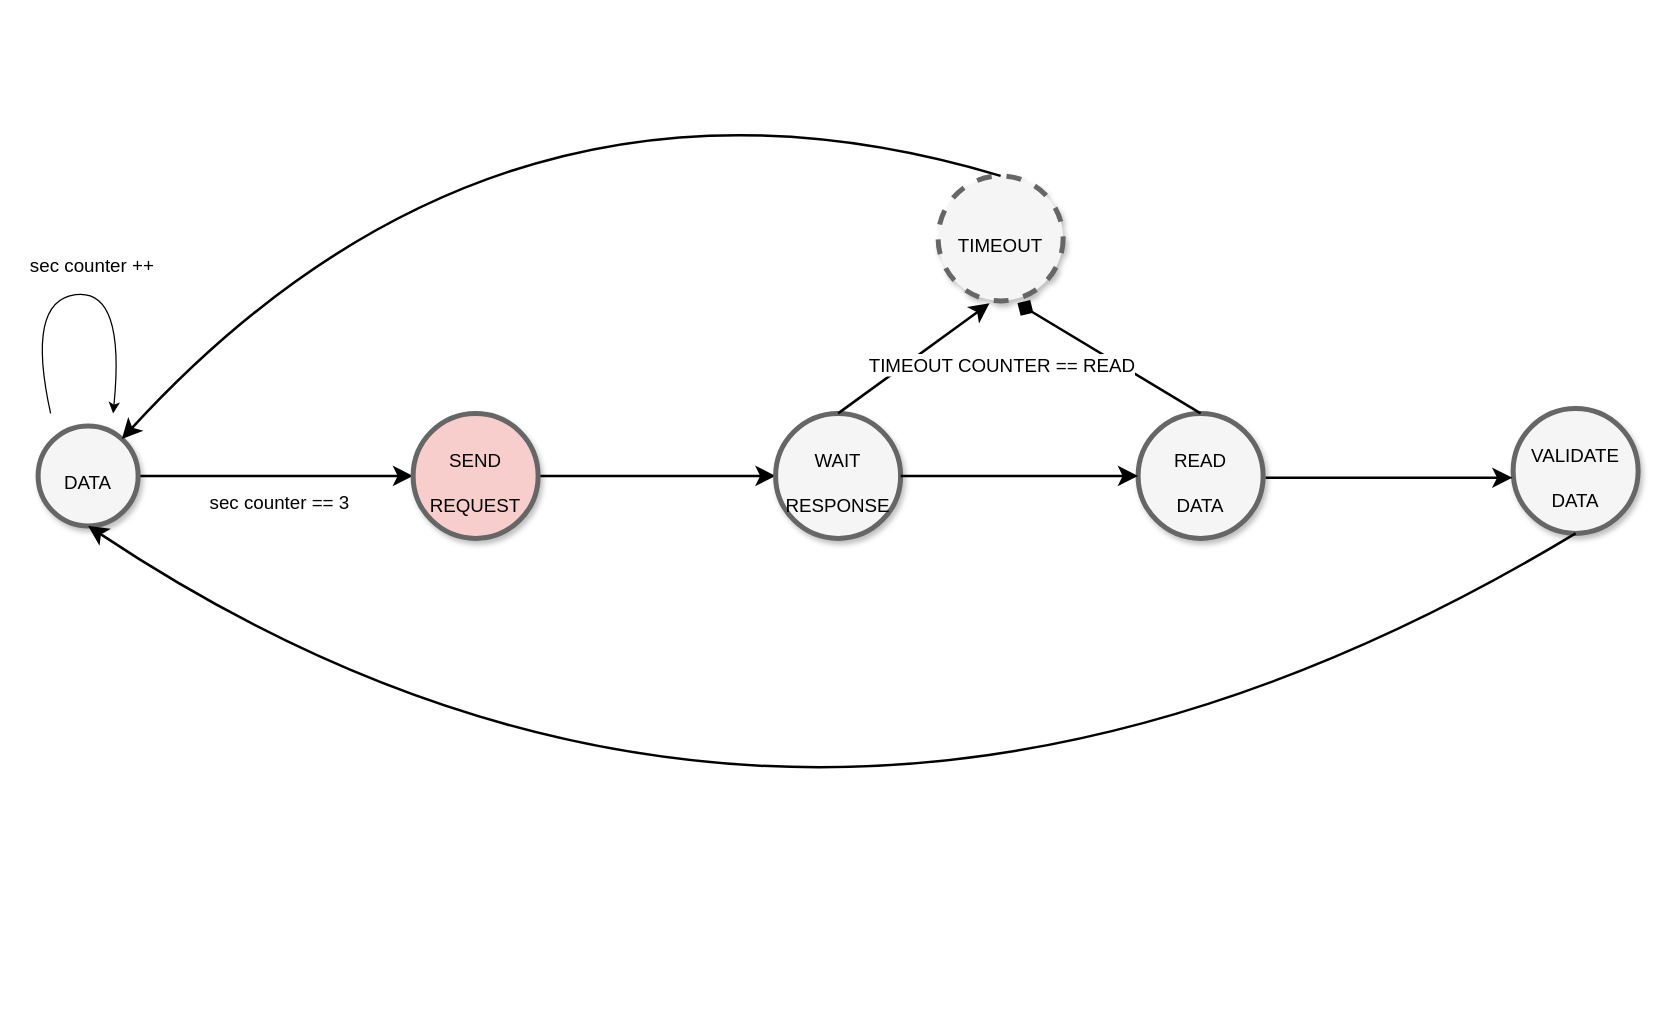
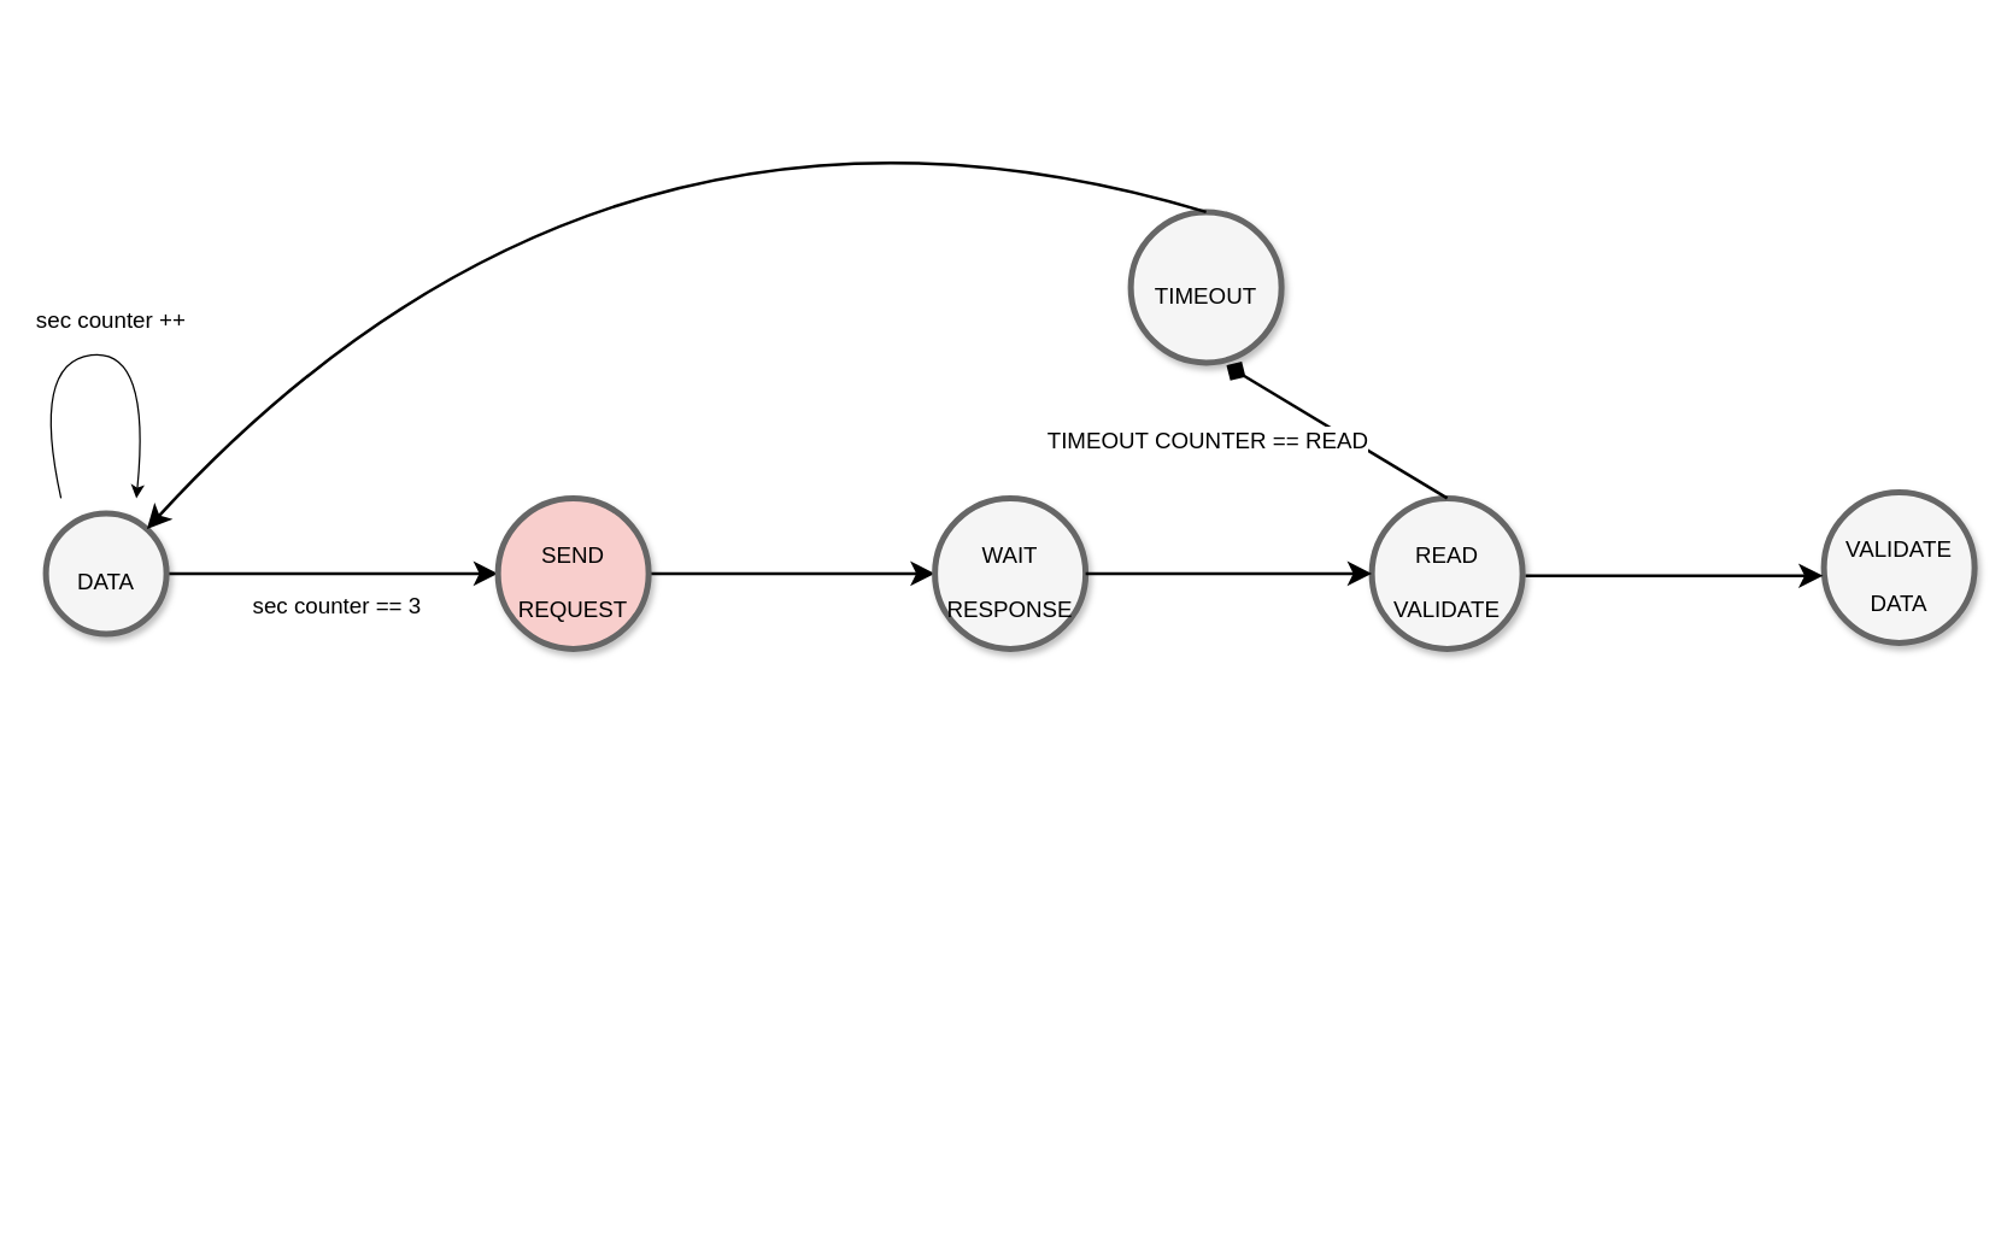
  <mxCell id="0" style=";html=1;" />
  <mxCell id="1" style=";html=1;" parent="0" />
  <mxCell id="2" style="edgeStyle=none;curved=1;html=1;startSize=10;endArrow=classic;endFill=1;endSize=10;strokeColor=#000000;strokeWidth=2;fontSize=12;startArrow=none;startFill=0;" parent="1" source="3" target="7" edge="1"><mxGeometry relative="1" as="geometry" /></mxCell>
  <mxCell id="3" value="&lt;span style=&quot;font-size: 15px;&quot;&gt;DATA&lt;/span&gt;" style="ellipse;whiteSpace=wrap;html=1;rounded=0;shadow=1;strokeColor=#666666;strokeWidth=4;fontSize=30;align=center;fillColor=#f5f5f5;" parent="1" vertex="1"><mxGeometry x="30" y="340" width="80" height="80" as="geometry" /></mxCell>
  <mxCell id="4" style="edgeStyle=none;curved=1;html=1;startSize=10;endFill=1;endSize=10;strokeWidth=2;fontSize=12;startArrow=none;startFill=0;" parent="1" source="7" edge="1"><mxGeometry relative="1" as="geometry"><mxPoint x="620" y="380" as="targetPoint" /></mxGeometry></mxCell>
  <mxCell id="5" value="&lt;span style=&quot;font-size: 15px;&quot;&gt;sec counter == 3&lt;/span&gt;" style="edgeLabel;html=1;align=center;verticalAlign=middle;resizable=0;points=[];" vertex="1" connectable="0" parent="4"><mxGeometry x="-0.207" relative="1" as="geometry"><mxPoint x="-283" y="20" as="offset" /></mxGeometry></mxCell>
  <mxCell id="6" value="&lt;span style=&quot;font-size: 15px;&quot;&gt;sec counter ++&lt;/span&gt;" style="edgeLabel;html=1;align=center;verticalAlign=middle;resizable=0;points=[];" vertex="1" connectable="0" parent="4"><mxGeometry x="-0.207" relative="1" as="geometry"><mxPoint x="-433" y="-170" as="offset" /></mxGeometry></mxCell>
  <mxCell id="7" value="&lt;span style=&quot;font-size: 15px;&quot;&gt;SEND&lt;/span&gt;&lt;div&gt;&lt;span style=&quot;font-size: 15px;&quot;&gt;REQUEST&lt;/span&gt;&lt;/div&gt;" style="ellipse;whiteSpace=wrap;html=1;rounded=0;shadow=1;strokeColor=#666666;strokeWidth=4;fontSize=30;align=center;fillColor=#f8cecc;" parent="1" vertex="1"><mxGeometry x="330" y="330" width="100" height="100" as="geometry" /></mxCell>
  <mxCell id="8" value="" style="curved=1;endArrow=classic;html=1;rounded=0;" edge="1" parent="1"><mxGeometry width="50" height="50" relative="1" as="geometry"><mxPoint x="40" y="330" as="sourcePoint" /><mxPoint x="90" y="330" as="targetPoint" /><Array as="points"><mxPoint x="20" y="240" /><mxPoint x="100" y="230" /></Array></mxGeometry></mxCell>
  <mxCell id="9" value="&lt;span style=&quot;font-size: 15px;&quot;&gt;WAIT&lt;/span&gt;&lt;div&gt;&lt;span style=&quot;font-size: 15px;&quot;&gt;RESPONSE&lt;/span&gt;&lt;/div&gt;" style="ellipse;whiteSpace=wrap;html=1;rounded=0;shadow=1;strokeColor=#666666;strokeWidth=4;fontSize=30;align=center;fillColor=#f5f5f5;" vertex="1" parent="1"><mxGeometry x="620" y="330" width="100" height="100" as="geometry" /></mxCell>
- <mxCell id="10" value="&lt;span style=&quot;font-size: 15px;&quot;&gt;READ&lt;/span&gt;&lt;div&gt;&lt;span style=&quot;font-size: 15px;&quot;&gt;DATA&lt;/span&gt;&lt;/div&gt;" style="ellipse;whiteSpace=wrap;html=1;rounded=0;shadow=1;strokeColor=#666666;strokeWidth=4;fontSize=30;align=center;fillColor=#f5f5f5;" vertex="1" parent="1"><mxGeometry x="910" y="330" width="100" height="100" as="geometry" /></mxCell>
+ <mxCell id="10" value="&lt;span style=&quot;font-size: 15px;&quot;&gt;READ&lt;/span&gt;&lt;div&gt;&lt;span style=&quot;font-size: 15px;&quot;&gt;VALIDATE&lt;/span&gt;&lt;/div&gt;" style="ellipse;whiteSpace=wrap;html=1;rounded=0;shadow=1;strokeColor=#666666;strokeWidth=4;fontSize=30;align=center;fillColor=#f5f5f5;" vertex="1" parent="1"><mxGeometry x="910" y="330" width="100" height="100" as="geometry" /></mxCell>
  <mxCell id="11" value="&lt;span style=&quot;font-size: 15px;&quot;&gt;VALIDATE DATA&lt;/span&gt;" style="ellipse;whiteSpace=wrap;html=1;rounded=0;shadow=1;strokeColor=#666666;strokeWidth=4;fontSize=30;align=center;fillColor=#f5f5f5;" vertex="1" parent="1"><mxGeometry x="1210" y="326" width="100" height="100" as="geometry" /></mxCell>
  <mxCell id="12" style="edgeStyle=none;curved=1;html=1;startSize=10;endFill=1;endSize=10;strokeWidth=2;fontSize=12;startArrow=none;startFill=0;" edge="1" parent="1"><mxGeometry relative="1" as="geometry"><mxPoint x="720" y="380" as="sourcePoint" /><mxPoint x="910" y="380" as="targetPoint" /></mxGeometry></mxCell>
  <mxCell id="13" style="edgeStyle=none;curved=1;html=1;startSize=10;endFill=1;endSize=10;strokeWidth=2;fontSize=12;startArrow=none;startFill=0;exitX=1.02;exitY=0.555;exitDx=0;exitDy=0;entryX=-0.005;entryY=0.555;entryDx=0;entryDy=0;exitPerimeter=0;entryPerimeter=0;" edge="1" parent="1" target="11"><mxGeometry relative="1" as="geometry"><mxPoint x="1012" y="381.5" as="sourcePoint" /><mxPoint x="1100" y="526" as="targetPoint" /></mxGeometry></mxCell>
- <mxCell id="14" style="edgeStyle=none;curved=1;html=1;startSize=10;endFill=1;endSize=10;strokeWidth=2;fontSize=12;startArrow=none;startFill=0;exitX=0.5;exitY=1;exitDx=0;exitDy=0;entryX=0.5;entryY=1;entryDx=0;entryDy=0;" edge="1" parent="1" source="11" target="3"><mxGeometry relative="1" as="geometry"><mxPoint x="1012.5" y="529.5" as="sourcePoint" /><mxPoint x="1210.5" y="529.5" as="targetPoint" /><Array as="points"><mxPoint x="640" y="800" /></Array></mxGeometry></mxCell>
- <mxCell id="15" style="edgeStyle=none;curved=1;html=1;startSize=10;endFill=1;endSize=10;strokeWidth=2;fontSize=12;startArrow=none;startFill=0;exitX=0.5;exitY=0;exitDx=0;exitDy=0;entryX=0.412;entryY=1.018;entryDx=0;entryDy=0;entryPerimeter=0;" edge="1" parent="1" source="9" target="17"><mxGeometry relative="1" as="geometry"><mxPoint x="710" y="300" as="sourcePoint" /><mxPoint x="760" y="250" as="targetPoint" /></mxGeometry></mxCell>
  <mxCell id="16" style="edgeStyle=none;curved=1;html=1;startSize=10;endFill=1;endSize=10;strokeWidth=2;fontSize=12;startArrow=none;startFill=0;exitX=0.5;exitY=0;exitDx=0;exitDy=0;entryX=0.635;entryY=1.018;entryDx=0;entryDy=0;entryPerimeter=0;endArrow=diamond;" edge="1" parent="1" source="10" target="17"><mxGeometry relative="1" as="geometry"><mxPoint x="950" y="330" as="sourcePoint" /><mxPoint x="1040" y="250" as="targetPoint" /></mxGeometry></mxCell>
- <mxCell id="17" value="&lt;span style=&quot;font-size: 15px;&quot;&gt;TIMEOUT&lt;/span&gt;" style="ellipse;whiteSpace=wrap;html=1;rounded=0;shadow=1;strokeColor=#666666;strokeWidth=4;fontSize=30;align=center;fillColor=#f5f5f5;dashed=1;" vertex="1" parent="1"><mxGeometry x="750" y="140" width="100" height="100" as="geometry" /></mxCell>
+ <mxCell id="17" value="&lt;span style=&quot;font-size: 15px;&quot;&gt;TIMEOUT&lt;/span&gt;" style="ellipse;whiteSpace=wrap;html=1;rounded=0;shadow=1;strokeColor=#666666;strokeWidth=4;fontSize=30;align=center;fillColor=#f5f5f5;" vertex="1" parent="1"><mxGeometry x="750" y="140" width="100" height="100" as="geometry" /></mxCell>
  <mxCell id="18" value="&lt;span style=&quot;font-size: 15px;&quot;&gt;TIMEOUT COUNTER == READ&lt;/span&gt;" style="edgeLabel;html=1;align=center;verticalAlign=middle;resizable=0;points=[];" vertex="1" connectable="0" parent="1"><mxGeometry x="800.004" y="290" as="geometry" /></mxCell>
  <mxCell id="19" style="edgeStyle=none;curved=1;html=1;startSize=10;endFill=1;endSize=10;strokeWidth=2;fontSize=12;startArrow=none;startFill=0;exitX=0.5;exitY=0;exitDx=0;exitDy=0;" edge="1" parent="1" source="17" target="3"><mxGeometry relative="1" as="geometry"><mxPoint x="796" y="118.2" as="sourcePoint" /><mxPoint x="650" y="30.2" as="targetPoint" /><Array as="points"><mxPoint x="400" y="20" /></Array></mxGeometry></mxCell>
